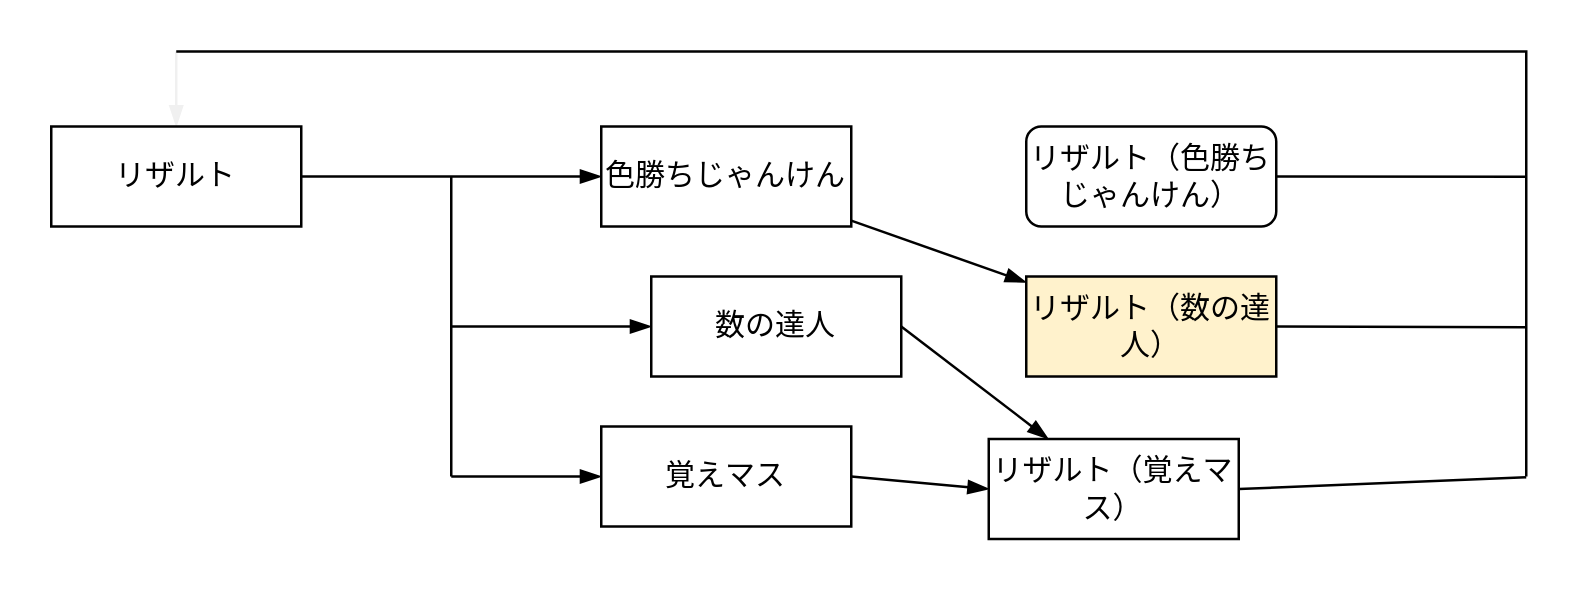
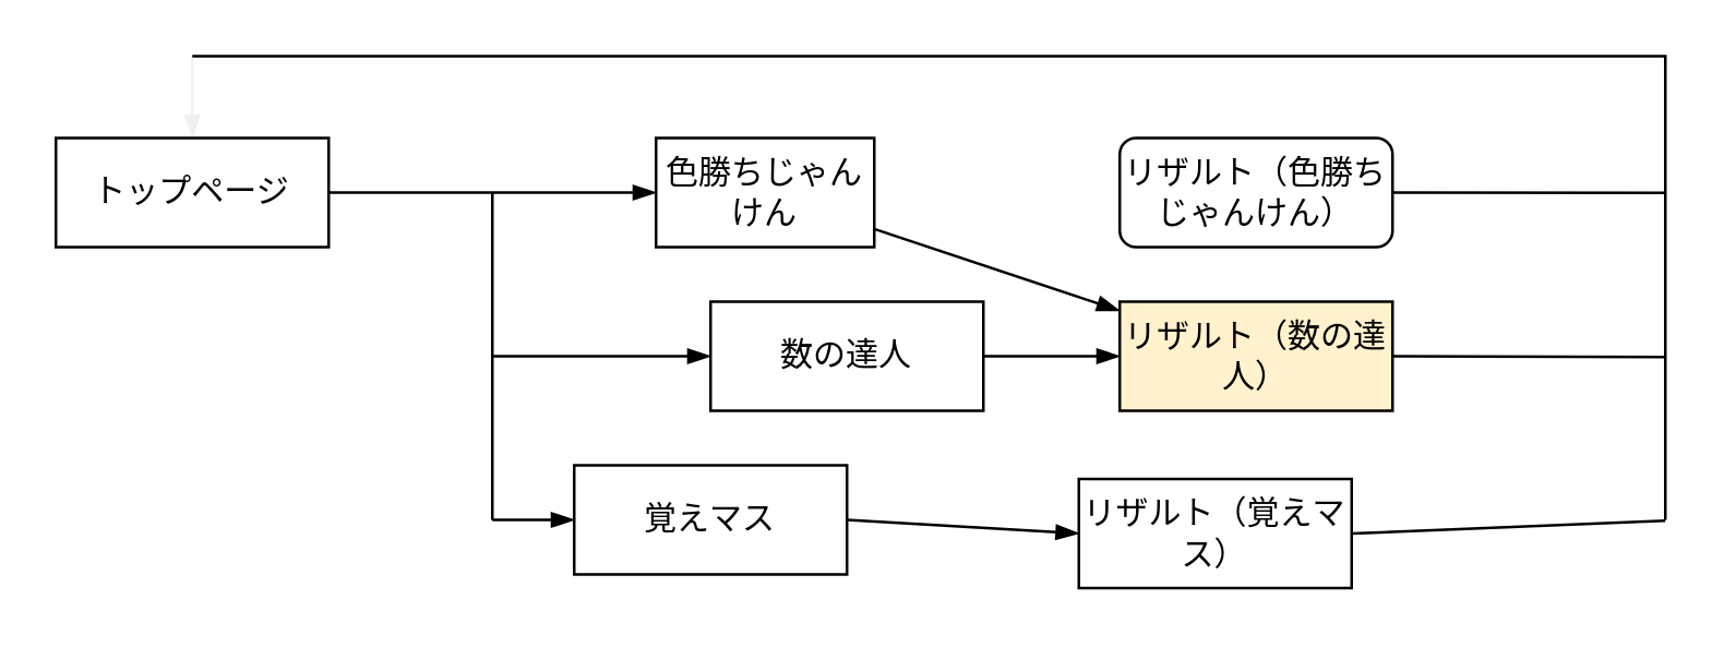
  <mxCell id="0" />
  <mxCell id="1" parent="0" />
  <mxCell id="2" value="" style="edgeStyle=none;html=1;endSize=6;endArrow=none;endFill=0;strokeWidth=0;rounded=0;strokeColor=#F0F0F0;" parent="1" target="10" edge="1"><mxGeometry relative="1" as="geometry"><mxPoint x="210" y="70" as="sourcePoint" /></mxGeometry></mxCell>
  <mxCell id="3" style="edgeStyle=none;rounded=1;html=1;exitX=1;exitY=0.5;exitDx=0;exitDy=0;entryX=0;entryY=0.5;entryDx=0;entryDy=0;strokeWidth=1;endArrow=blockThin;endFill=1;endSize=6;" parent="1" source="5" target="10" edge="1"><mxGeometry relative="1" as="geometry" /></mxCell>
  <mxCell id="4" style="edgeStyle=none;rounded=1;html=1;exitX=0.5;exitY=0;exitDx=0;exitDy=0;strokeColor=#F0F0F0;strokeWidth=1;endArrow=none;endFill=0;startArrow=blockThin;startFill=1;" parent="1" source="5" edge="1"><mxGeometry relative="1" as="geometry"><mxPoint x="70" y="20" as="targetPoint" /></mxGeometry></mxCell>
- <mxCell id="5" value="リザルト" style="whiteSpace=wrap;html=1;align=center;" parent="1" vertex="1"><mxGeometry x="20" y="50" width="100" height="40" as="geometry" /></mxCell>
+ <mxCell id="5" value="トップページ" style="whiteSpace=wrap;html=1;align=center;" parent="1" vertex="1"><mxGeometry x="20" y="50" width="100" height="40" as="geometry" /></mxCell>
  <mxCell id="6" style="edgeStyle=none;html=1;endSize=6;endArrow=none;endFill=0;startArrow=blockThin;startFill=1;" parent="1" source="8" edge="1"><mxGeometry relative="1" as="geometry"><mxPoint x="180" y="130" as="targetPoint" /></mxGeometry></mxCell>
- <mxCell id="7" style="edgeStyle=none;html=1;exitX=1;exitY=0.5;exitDx=0;exitDy=0;endArrow=blockThin;endFill=1;endSize=6;rounded=0;" parent="1" source="8" target="19" edge="1"><mxGeometry relative="1" as="geometry" /></mxCell>
+ <mxCell id="7" style="edgeStyle=none;html=1;exitX=1;exitY=0.5;exitDx=0;exitDy=0;endArrow=blockThin;endFill=1;endSize=6;rounded=0;" parent="1" source="8" target="15" edge="1"><mxGeometry relative="1" as="geometry" /></mxCell>
  <mxCell id="8" value="数の達人" style="whiteSpace=wrap;html=1;align=center;" parent="1" vertex="1"><mxGeometry x="260" y="110" width="100" height="40" as="geometry" /></mxCell>
  <mxCell id="9" style="edgeStyle=none;html=1;endArrow=blockThin;endFill=1;endSize=6;startArrow=none;startFill=0;rounded=0;" parent="1" source="10" target="15" edge="1"><mxGeometry relative="1" as="geometry" /></mxCell>
- <mxCell id="10" value="色勝ちじゃんけん" style="whiteSpace=wrap;html=1;align=center;" parent="1" vertex="1"><mxGeometry x="240" y="50" width="100" height="40" as="geometry" /></mxCell>
+ <mxCell id="10" value="色勝ちじゃんけん" style="whiteSpace=wrap;html=1;align=center;" parent="1" vertex="1"><mxGeometry x="240" y="50" width="80" height="40" as="geometry" /></mxCell>
  <mxCell id="11" style="edgeStyle=none;html=1;endSize=6;endArrow=none;endFill=0;startArrow=blockThin;startFill=1;" parent="1" source="13" edge="1"><mxGeometry relative="1" as="geometry"><mxPoint x="180" y="190" as="targetPoint" /></mxGeometry></mxCell>
  <mxCell id="12" style="edgeStyle=none;html=1;exitX=1;exitY=0.5;exitDx=0;exitDy=0;entryX=0;entryY=0.5;entryDx=0;entryDy=0;endArrow=blockThin;endFill=1;endSize=6;rounded=0;" parent="1" source="13" target="19" edge="1"><mxGeometry relative="1" as="geometry" /></mxCell>
- <mxCell id="13" value="覚えマス" style="whiteSpace=wrap;html=1;align=center;" parent="1" vertex="1"><mxGeometry x="240" y="170" width="100" height="40" as="geometry" /></mxCell>
+ <mxCell id="13" value="覚えマス" style="whiteSpace=wrap;html=1;align=center;" parent="1" vertex="1"><mxGeometry x="210" y="170" width="100" height="40" as="geometry" /></mxCell>
  <mxCell id="14" style="edgeStyle=none;rounded=0;html=1;exitX=1;exitY=0.5;exitDx=0;exitDy=0;strokeWidth=1;endArrow=none;endFill=0;endSize=6;" parent="1" source="15" edge="1"><mxGeometry relative="1" as="geometry"><mxPoint x="610" y="130.333" as="targetPoint" /></mxGeometry></mxCell>
  <mxCell id="15" value="リザルト（数の達人）" style="whiteSpace=wrap;html=1;align=center;fillColor=#fff2cc;" parent="1" vertex="1"><mxGeometry x="410" y="110" width="100" height="40" as="geometry" /></mxCell>
  <mxCell id="16" style="edgeStyle=none;rounded=0;html=1;exitX=1;exitY=0.5;exitDx=0;exitDy=0;strokeWidth=1;endArrow=none;endFill=0;endSize=6;" parent="1" source="17" edge="1"><mxGeometry relative="1" as="geometry"><mxPoint x="610" y="70.13" as="targetPoint" /></mxGeometry></mxCell>
  <mxCell id="17" value="リザルト（色勝ちじゃんけん）" style="whiteSpace=wrap;html=1;align=center;rounded=1;" parent="1" vertex="1"><mxGeometry x="410" y="50" width="100" height="40" as="geometry" /></mxCell>
  <mxCell id="18" style="edgeStyle=none;rounded=0;html=1;exitX=1;exitY=0.5;exitDx=0;exitDy=0;strokeWidth=1;endArrow=none;endFill=0;endSize=6;" parent="1" source="19" edge="1"><mxGeometry relative="1" as="geometry"><mxPoint x="610" y="190.333" as="targetPoint" /></mxGeometry></mxCell>
  <mxCell id="19" value="リザルト（覚えマス）" style="whiteSpace=wrap;html=1;align=center;" parent="1" vertex="1"><mxGeometry x="395" y="175" width="100" height="40" as="geometry" /></mxCell>
  <mxCell id="20" value="" style="endArrow=none;html=1;rounded=0;endSize=6;" parent="1" edge="1"><mxGeometry relative="1" as="geometry"><mxPoint x="180" y="70" as="sourcePoint" /><mxPoint x="180" y="190" as="targetPoint" /></mxGeometry></mxCell>
  <mxCell id="21" value="" style="endArrow=none;html=1;rounded=0;strokeWidth=1;endSize=6;" parent="1" edge="1"><mxGeometry relative="1" as="geometry"><mxPoint x="70" y="20" as="sourcePoint" /><mxPoint x="610" y="20" as="targetPoint" /><Array as="points"><mxPoint x="610" y="20" /><mxPoint x="610" y="190" /></Array></mxGeometry></mxCell>
